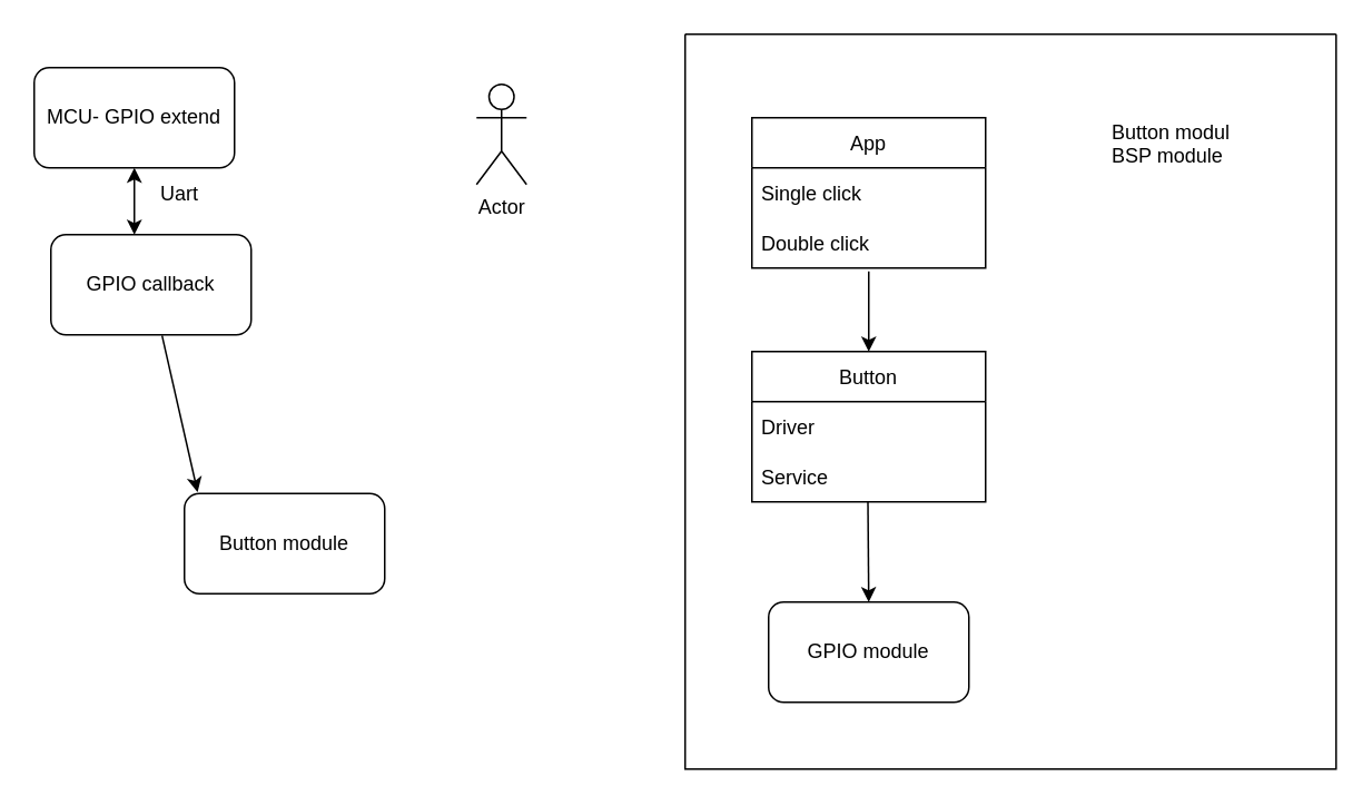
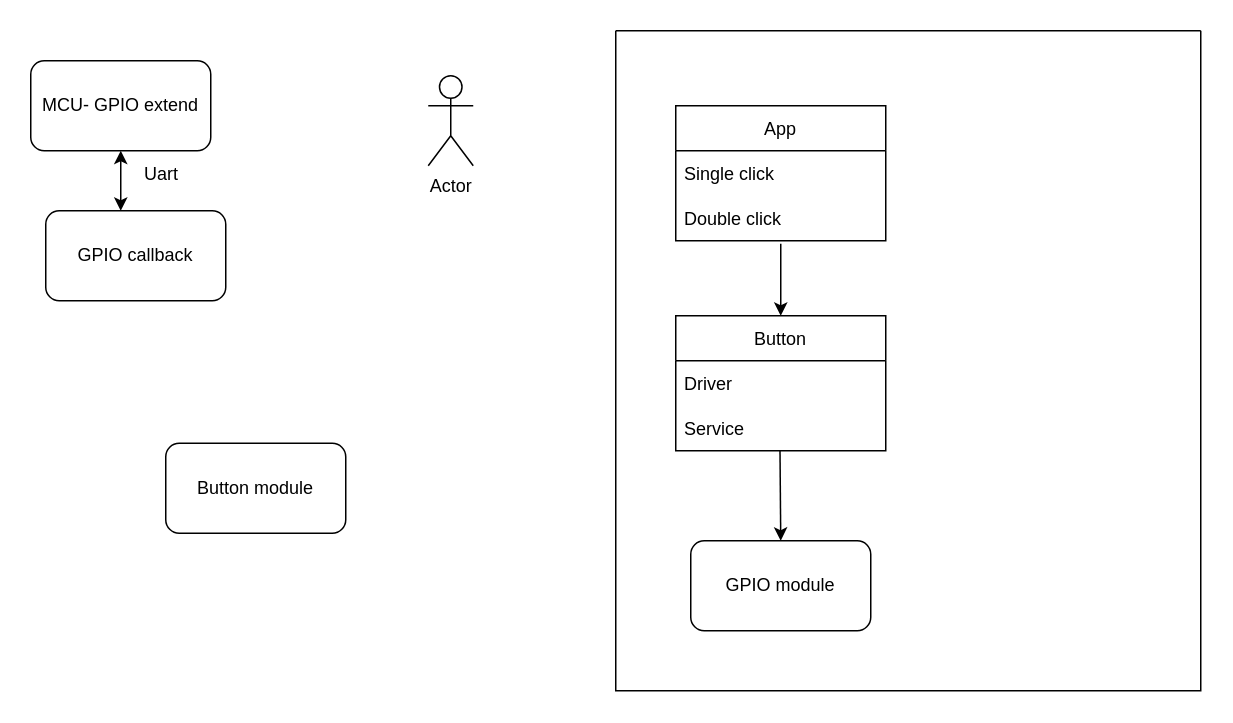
  <mxCell id="0" />
  <mxCell id="1" parent="0" />
  <mxCell id="2" value="GPIO module" style="rounded=1;whiteSpace=wrap;html=1;" vertex="1" parent="1"><mxGeometry x="460" y="360" width="120" height="60" as="geometry" /></mxCell>
  <mxCell id="3" value="Button" style="swimlane;fontStyle=0;childLayout=stackLayout;horizontal=1;startSize=30;horizontalStack=0;resizeParent=1;resizeParentMax=0;resizeLast=0;collapsible=1;marginBottom=0;" vertex="1" parent="1"><mxGeometry x="450" y="210" width="140" height="90" as="geometry" /></mxCell>
  <mxCell id="4" value="Driver" style="text;strokeColor=none;fillColor=none;align=left;verticalAlign=middle;spacingLeft=4;spacingRight=4;overflow=hidden;points=[[0,0.5],[1,0.5]];portConstraint=eastwest;rotatable=0;" vertex="1" parent="3"><mxGeometry y="30" width="140" height="30" as="geometry" /></mxCell>
  <mxCell id="5" value="Service" style="text;strokeColor=none;fillColor=none;align=left;verticalAlign=middle;spacingLeft=4;spacingRight=4;overflow=hidden;points=[[0,0.5],[1,0.5]];portConstraint=eastwest;rotatable=0;" vertex="1" parent="3"><mxGeometry y="60" width="140" height="30" as="geometry" /></mxCell>
  <mxCell id="6" value="App" style="swimlane;fontStyle=0;childLayout=stackLayout;horizontal=1;startSize=30;horizontalStack=0;resizeParent=1;resizeParentMax=0;resizeLast=0;collapsible=1;marginBottom=0;" vertex="1" parent="1"><mxGeometry x="450" y="70" width="140" height="90" as="geometry" /></mxCell>
  <mxCell id="7" value="Single click" style="text;strokeColor=none;fillColor=none;align=left;verticalAlign=middle;spacingLeft=4;spacingRight=4;overflow=hidden;points=[[0,0.5],[1,0.5]];portConstraint=eastwest;rotatable=0;" vertex="1" parent="6"><mxGeometry y="30" width="140" height="30" as="geometry" /></mxCell>
  <mxCell id="8" value="Double click" style="text;strokeColor=none;fillColor=none;align=left;verticalAlign=middle;spacingLeft=4;spacingRight=4;overflow=hidden;points=[[0,0.5],[1,0.5]];portConstraint=eastwest;rotatable=0;" vertex="1" parent="6"><mxGeometry y="60" width="140" height="30" as="geometry" /></mxCell>
- <mxCell id="9" value="Button module&#10;BSP module" style="text;strokeColor=none;fillColor=none;align=left;verticalAlign=middle;spacingLeft=4;spacingRight=4;overflow=hidden;points=[[0,0.5],[1,0.5]];portConstraint=eastwest;rotatable=0;" vertex="1" parent="1"><mxGeometry x="660" y="70" width="80" height="30" as="geometry" /></mxCell>
  <mxCell id="10" value="" style="endArrow=classic;html=1;rounded=0;entryX=0.5;entryY=0;entryDx=0;entryDy=0;exitX=0.5;exitY=1.067;exitDx=0;exitDy=0;exitPerimeter=0;" edge="1" parent="1" source="8" target="3"><mxGeometry width="50" height="50" relative="1" as="geometry"><mxPoint x="460" y="420" as="sourcePoint" /><mxPoint x="510" y="370" as="targetPoint" /></mxGeometry></mxCell>
  <mxCell id="11" value="" style="endArrow=classic;html=1;rounded=0;entryX=0.5;entryY=0;entryDx=0;entryDy=0;exitX=0.5;exitY=1.067;exitDx=0;exitDy=0;exitPerimeter=0;" edge="1" parent="1" target="2"><mxGeometry width="50" height="50" relative="1" as="geometry"><mxPoint x="519.5" y="300" as="sourcePoint" /><mxPoint x="519.5" y="347.99" as="targetPoint" /></mxGeometry></mxCell>
  <mxCell id="12" value="GPIO callback" style="rounded=1;whiteSpace=wrap;html=1;" vertex="1" parent="1"><mxGeometry x="30" y="140" width="120" height="60" as="geometry" /></mxCell>
  <mxCell id="13" value="Button module" style="rounded=1;whiteSpace=wrap;html=1;" vertex="1" parent="1"><mxGeometry x="110" y="295" width="120" height="60" as="geometry" /></mxCell>
- <mxCell id="14" value="" style="endArrow=classic;html=1;rounded=0;entryX=0.066;entryY=-0.013;entryDx=0;entryDy=0;entryPerimeter=0;exitX=0.555;exitY=1.007;exitDx=0;exitDy=0;exitPerimeter=0;" edge="1" parent="1" source="12" target="13"><mxGeometry width="50" height="50" relative="1" as="geometry"><mxPoint x="190" y="195" as="sourcePoint" /><mxPoint x="240" y="145" as="targetPoint" /></mxGeometry></mxCell>
  <mxCell id="15" value="" style="endArrow=classic;startArrow=classic;html=1;rounded=0;" edge="1" parent="1" target="16"><mxGeometry width="50" height="50" relative="1" as="geometry"><mxPoint y="140" as="sourcePoint" x="80" /><mxPoint y="70" as="targetPoint" x="80" /></mxGeometry></mxCell>
  <mxCell id="16" value="MCU- GPIO extend" style="rounded=1;whiteSpace=wrap;html=1;" vertex="1" parent="1"><mxGeometry x="20" y="40" width="120" height="60" as="geometry" /></mxCell>
  <mxCell id="17" value="Uart" style="text;strokeColor=none;fillColor=none;align=left;verticalAlign=middle;spacingLeft=4;spacingRight=4;overflow=hidden;points=[[0,0.5],[1,0.5]];portConstraint=eastwest;rotatable=0;" vertex="1" parent="1"><mxGeometry x="90" y="100" width="80" height="30" as="geometry" /></mxCell>
  <mxCell id="18" value="" style="swimlane;startSize=0;" vertex="1" parent="1"><mxGeometry x="410" y="20" width="390" height="440" as="geometry" /></mxCell>
  <mxCell id="19" value="Actor" style="shape=umlActor;verticalLabelPosition=bottom;verticalAlign=top;html=1;outlineConnect=0;" vertex="1" parent="1"><mxGeometry x="285" y="50" width="30" height="60" as="geometry" /></mxCell>
